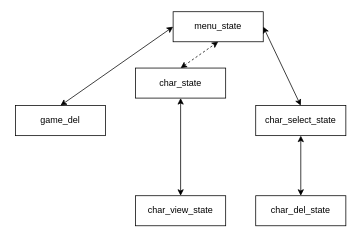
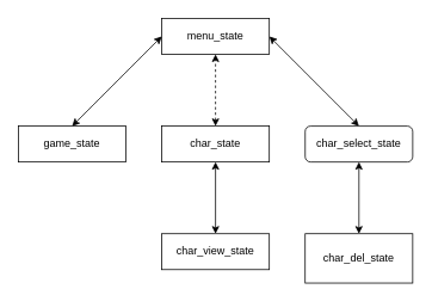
  <mxCell id="0" />
  <mxCell id="1" parent="0" />
- <mxCell id="2" value="menu_state" style="rounded=0;whiteSpace=wrap;html=1;" parent="1" vertex="1"><mxGeometry x="230" y="15" width="120" height="40" as="geometry" /></mxCell>
- <mxCell id="3" value="game_del" style="rounded=0;whiteSpace=wrap;html=1;" parent="1" vertex="1"><mxGeometry x="20" y="140" width="120" height="40" as="geometry" /></mxCell>
+ <mxCell id="2" value="menu_state" style="rounded=0;whiteSpace=wrap;html=1;" parent="1" vertex="1"><mxGeometry x="180" y="20" width="120" height="40" as="geometry" /></mxCell>
+ <mxCell id="3" value="game_state" style="rounded=0;whiteSpace=wrap;html=1;" parent="1" vertex="1"><mxGeometry x="20" y="140" width="120" height="40" as="geometry" /></mxCell>
  <mxCell id="4" value="char_view_state" style="rounded=0;whiteSpace=wrap;html=1;" parent="1" vertex="1"><mxGeometry x="180" y="260" width="120" height="40" as="geometry" /></mxCell>
- <mxCell id="5" value="char_select_state" style="rounded=0;whiteSpace=wrap;html=1;" parent="1" vertex="1"><mxGeometry x="340" y="140" width="120" height="40" as="geometry" /></mxCell>
+ <mxCell id="5" value="char_select_state" style="whiteSpace=wrap;html=1;rounded=1;" parent="1" vertex="1"><mxGeometry x="340" y="140" width="120" height="40" as="geometry" /></mxCell>
  <mxCell id="6" value="" style="endArrow=classic;startArrow=classic;html=1;rounded=0;entryX=0.5;entryY=1;entryDx=0;entryDy=0;exitX=0.5;exitY=0;exitDx=0;exitDy=0;dashed=1;" parent="1" source="9" target="2" edge="1"><mxGeometry width="50" height="50" relative="1" as="geometry"><mxPoint x="270" y="100" as="sourcePoint" /><mxPoint x="399.5" y="30" as="targetPoint" /></mxGeometry></mxCell>
  <mxCell id="7" value="" style="endArrow=classic;startArrow=classic;html=1;rounded=0;entryX=0;entryY=0.5;entryDx=0;entryDy=0;exitX=0.5;exitY=0;exitDx=0;exitDy=0;" parent="1" source="3" target="2" edge="1"><mxGeometry width="50" height="50" relative="1" as="geometry"><mxPoint x="70" y="50" as="sourcePoint" /><mxPoint x="79.5" y="20" as="targetPoint" /></mxGeometry></mxCell>
  <mxCell id="8" value="" style="endArrow=classic;startArrow=classic;html=1;rounded=0;entryX=1;entryY=0.5;entryDx=0;entryDy=0;exitX=0.5;exitY=0;exitDx=0;exitDy=0;" parent="1" source="5" target="2" edge="1"><mxGeometry width="50" height="50" relative="1" as="geometry"><mxPoint x="430" y="50" as="sourcePoint" /><mxPoint x="430" y="10" as="targetPoint" /></mxGeometry></mxCell>
- <mxCell id="9" value="char_state" style="rounded=0;whiteSpace=wrap;html=1;" parent="1" vertex="1"><mxGeometry x="180" y="90" width="120" height="40" as="geometry" /></mxCell>
+ <mxCell id="9" value="char_state" style="rounded=0;whiteSpace=wrap;html=1;" parent="1" vertex="1"><mxGeometry x="180" y="140" width="120" height="40" as="geometry" /></mxCell>
  <mxCell id="10" value="" style="endArrow=classic;startArrow=classic;html=1;rounded=0;entryX=0.5;entryY=1;entryDx=0;entryDy=0;exitX=0.5;exitY=0;exitDx=0;exitDy=0;" parent="1" source="4" target="9" edge="1"><mxGeometry width="50" height="50" relative="1" as="geometry"><mxPoint x="208" y="260" as="sourcePoint" /><mxPoint x="258" y="210" as="targetPoint" /></mxGeometry></mxCell>
- <mxCell id="11" value="char_del_state" style="rounded=0;whiteSpace=wrap;html=1;" vertex="1" parent="1"><mxGeometry x="340" y="260" width="120" height="40" as="geometry" /></mxCell>
+ <mxCell id="11" value="char_del_state" style="rounded=0;whiteSpace=wrap;html=1;" vertex="1" parent="1"><mxGeometry x="340" y="260" width="120" height="55" as="geometry" /></mxCell>
  <mxCell id="12" value="" style="endArrow=classic;startArrow=classic;html=1;rounded=0;entryX=0.5;entryY=1;entryDx=0;entryDy=0;exitX=0.5;exitY=0;exitDx=0;exitDy=0;" edge="1" parent="1" source="11" target="5"><mxGeometry width="50" height="50" relative="1" as="geometry"><mxPoint x="220" y="390" as="sourcePoint" /><mxPoint x="270" y="340" as="targetPoint" /></mxGeometry></mxCell>
